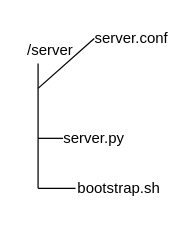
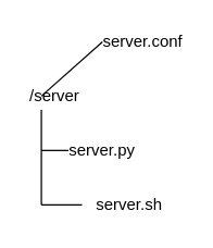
  <mxCell id="0" />
  <mxCell id="1" parent="0" />
- <mxCell id="2" value="/server" style="text;html=1;strokeColor=none;fillColor=none;align=center;verticalAlign=middle;whiteSpace=wrap;rounded=0;" vertex="1" parent="1"><mxGeometry x="20" y="30" width="40" height="20" as="geometry" /></mxCell>
+ <mxCell id="2" value="/server" style="text;html=1;strokeColor=none;fillColor=none;align=center;verticalAlign=middle;whiteSpace=wrap;rounded=0;" vertex="1" parent="1"><mxGeometry x="20" y="60" width="40" height="20" as="geometry" /></mxCell>
  <mxCell id="3" value="server.conf" style="text;html=1;strokeColor=none;fillColor=none;align=center;verticalAlign=middle;whiteSpace=wrap;rounded=0;" vertex="1" parent="1"><mxGeometry x="75" y="20" width="60" height="20" as="geometry" /></mxCell>
  <mxCell id="4" value="server.py" style="text;html=1;strokeColor=none;fillColor=none;align=center;verticalAlign=middle;whiteSpace=wrap;rounded=0;" vertex="1" parent="1"><mxGeometry x="50" y="100" width="50" height="20" as="geometry" /></mxCell>
- <mxCell id="5" value="bootstrap.sh" style="text;html=1;strokeColor=none;fillColor=none;align=center;verticalAlign=middle;whiteSpace=wrap;rounded=0;" vertex="1" parent="1"><mxGeometry x="60" y="140" width="70" height="20" as="geometry" /></mxCell>
+ <mxCell id="5" value="server.sh" style="text;html=1;strokeColor=none;fillColor=none;align=center;verticalAlign=middle;whiteSpace=wrap;rounded=0;" vertex="1" parent="1"><mxGeometry x="60" y="140" width="70" height="20" as="geometry" /></mxCell>
  <mxCell id="6" value="" style="endArrow=none;html=1;entryX=0.25;entryY=1;entryDx=0;entryDy=0;" edge="1" parent="1" target="2"><mxGeometry width="50" height="50" relative="1" as="geometry"><mxPoint x="30" y="150" as="sourcePoint" /><mxPoint x="70" y="180" as="targetPoint" /></mxGeometry></mxCell>
  <mxCell id="7" value="" style="endArrow=none;html=1;entryX=0;entryY=0.5;entryDx=0;entryDy=0;" edge="1" parent="1" target="5"><mxGeometry width="50" height="50" relative="1" as="geometry"><mxPoint x="30" y="150" as="sourcePoint" /><mxPoint x="70" y="180" as="targetPoint" /></mxGeometry></mxCell>
  <mxCell id="8" value="" style="endArrow=none;html=1;entryX=0;entryY=0.5;entryDx=0;entryDy=0;" edge="1" parent="1" target="4"><mxGeometry width="50" height="50" relative="1" as="geometry"><mxPoint x="30" y="110" as="sourcePoint" /><mxPoint x="70" y="180" as="targetPoint" /></mxGeometry></mxCell>
  <mxCell id="9" value="" style="endArrow=none;html=1;entryX=0;entryY=0.5;entryDx=0;entryDy=0;" edge="1" parent="1" target="3"><mxGeometry width="50" height="50" relative="1" as="geometry"><mxPoint x="30" y="70" as="sourcePoint" /><mxPoint x="70" y="180" as="targetPoint" /></mxGeometry></mxCell>
